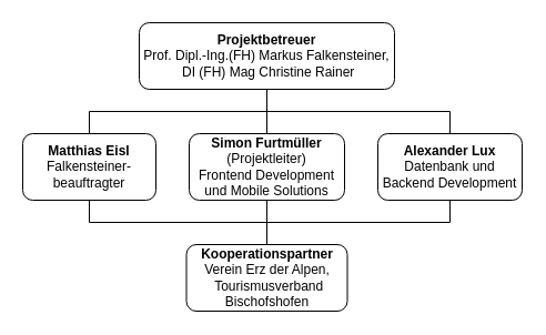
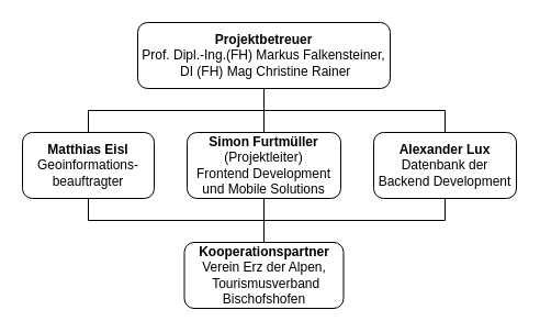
  <mxCell id="0" />
  <mxCell id="1" parent="0" />
- <mxCell id="2" value="&lt;b&gt;Matthias Eisl&lt;/b&gt;&lt;br&gt;Falkensteiner-&lt;br&gt;beauftragter" style="rounded=1;whiteSpace=wrap;html=1;" vertex="1" parent="1"><mxGeometry x="20" y="120" width="120" height="60" as="geometry" /></mxCell>
- <mxCell id="3" value="&lt;b&gt;Alexander Lux&lt;br&gt;&lt;/b&gt;Datenbank und Backend Development" style="rounded=1;whiteSpace=wrap;html=1;" vertex="1" parent="1"><mxGeometry x="340" y="120" width="130" height="60" as="geometry" /></mxCell>
+ <mxCell id="2" value="&lt;b&gt;Matthias Eisl&lt;/b&gt;&lt;br&gt;Geoinformations-&lt;br&gt;beauftragter" style="rounded=1;whiteSpace=wrap;html=1;" vertex="1" parent="1"><mxGeometry x="20" y="120" width="120" height="60" as="geometry" /></mxCell>
+ <mxCell id="3" value="&lt;b&gt;Alexander Lux&lt;br&gt;&lt;/b&gt;Datenbank der Backend Development" style="rounded=1;whiteSpace=wrap;html=1;" vertex="1" parent="1"><mxGeometry x="340" y="120" width="130" height="60" as="geometry" /></mxCell>
  <mxCell id="4" value="&lt;b&gt;Simon Furtmüller&lt;br&gt;&lt;/b&gt;(Projektleiter)&lt;br&gt;Frontend Development und Mobile Solutions" style="rounded=1;whiteSpace=wrap;html=1;" vertex="1" parent="1"><mxGeometry x="170" y="120" width="140" height="60" as="geometry" /></mxCell>
  <mxCell id="5" value="&lt;b&gt;Projektbetreuer&lt;/b&gt;&lt;br&gt;Prof. Dipl.-Ing.(FH) Markus Falkensteiner,&lt;br&gt;&amp;nbsp;DI (FH) Mag Christine Rainer" style="rounded=1;whiteSpace=wrap;html=1;" vertex="1" parent="1"><mxGeometry x="125" y="20" width="230" height="60" as="geometry" /></mxCell>
  <mxCell id="6" value="" style="endArrow=none;html=1;rounded=0;exitX=0.5;exitY=0;exitDx=0;exitDy=0;entryX=0.5;entryY=1;entryDx=0;entryDy=0;" edge="1" parent="1" source="2" target="5"><mxGeometry width="50" height="50" relative="1" as="geometry"><mxPoint x="110" y="280" as="sourcePoint" /><mxPoint x="160" y="230" as="targetPoint" /><Array as="points"><mxPoint x="80" y="100" /><mxPoint x="240" y="100" /></Array></mxGeometry></mxCell>
  <mxCell id="7" value="" style="endArrow=none;html=1;rounded=0;exitX=0.5;exitY=0;exitDx=0;exitDy=0;entryX=0.5;entryY=1;entryDx=0;entryDy=0;" edge="1" parent="1" source="3" target="5"><mxGeometry width="50" height="50" relative="1" as="geometry"><mxPoint x="260" y="120" as="sourcePoint" /><mxPoint x="420" y="60" as="targetPoint" /><Array as="points"><mxPoint x="405" y="100" /><mxPoint x="240" y="100" /></Array></mxGeometry></mxCell>
  <mxCell id="8" value="" style="endArrow=none;html=1;rounded=0;entryX=0.5;entryY=1;entryDx=0;entryDy=0;exitX=0.5;exitY=0;exitDx=0;exitDy=0;" edge="1" parent="1" source="4" target="5"><mxGeometry width="50" height="50" relative="1" as="geometry"><mxPoint x="340" y="150" as="sourcePoint" /><mxPoint x="390" y="100" as="targetPoint" /></mxGeometry></mxCell>
  <mxCell id="9" value="&lt;b&gt;Kooperationspartner&lt;/b&gt;&lt;br&gt;Verein Erz der Alpen,&lt;br&gt;&amp;nbsp;Tourismusverband Bischofshofen" style="rounded=1;whiteSpace=wrap;html=1;" vertex="1" parent="1"><mxGeometry x="167.5" y="220" width="145" height="60" as="geometry" /></mxCell>
  <mxCell id="10" value="" style="endArrow=none;html=1;rounded=0;entryX=0.5;entryY=1;entryDx=0;entryDy=0;exitX=0.5;exitY=0;exitDx=0;exitDy=0;" edge="1" parent="1" source="9" target="2"><mxGeometry width="50" height="50" relative="1" as="geometry"><mxPoint x="40" y="300" as="sourcePoint" /><mxPoint x="90" y="250" as="targetPoint" /><Array as="points"><mxPoint x="240" y="200" /><mxPoint x="80" y="200" /></Array></mxGeometry></mxCell>
  <mxCell id="11" value="" style="endArrow=none;html=1;rounded=0;entryX=0.5;entryY=1;entryDx=0;entryDy=0;exitX=0.5;exitY=0;exitDx=0;exitDy=0;" edge="1" parent="1" source="9" target="4"><mxGeometry width="50" height="50" relative="1" as="geometry"><mxPoint x="190" y="250" as="sourcePoint" /><mxPoint x="240" y="200" as="targetPoint" /></mxGeometry></mxCell>
  <mxCell id="12" value="" style="endArrow=none;html=1;rounded=0;exitX=0.5;exitY=1;exitDx=0;exitDy=0;entryX=0.5;entryY=0;entryDx=0;entryDy=0;" edge="1" parent="1" source="3" target="9"><mxGeometry width="50" height="50" relative="1" as="geometry"><mxPoint x="470" y="270" as="sourcePoint" /><mxPoint x="520" y="220" as="targetPoint" /><Array as="points"><mxPoint x="405" y="200" /><mxPoint x="240" y="200" /></Array></mxGeometry></mxCell>
